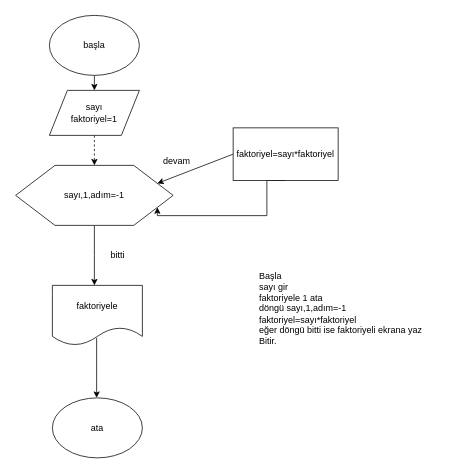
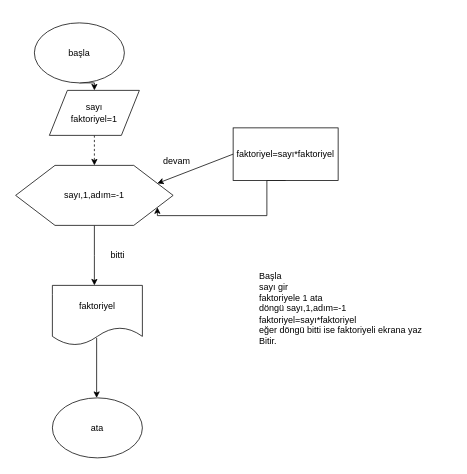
  <mxCell id="0" />
  <mxCell id="1" parent="0" />
  <mxCell id="2" value="&lt;h1&gt;&lt;br&gt;&lt;/h1&gt;&lt;div&gt;Başla&lt;/div&gt;&lt;div&gt;sayı gir&lt;/div&gt;&lt;div&gt;faktoriyele 1 ata&lt;/div&gt;&lt;div&gt;döngü sayı,1,adım=-1&lt;/div&gt;&lt;div&gt;faktoriyel=sayı*faktoriyel&lt;/div&gt;&lt;div&gt;eğer döngü bitti ise faktoriyeli ekrana yaz&lt;/div&gt;&lt;div&gt;Bitir.&lt;/div&gt;&lt;div&gt;&lt;br&gt;&lt;/div&gt;&lt;div&gt;&lt;br&gt;&lt;/div&gt;" style="text;html=1;strokeColor=none;fillColor=none;spacing=5;spacingTop=-20;whiteSpace=wrap;overflow=hidden;rounded=0;" parent="1" vertex="1"><mxGeometry x="340" y="310" width="260" height="220" as="geometry" /></mxCell>
  <mxCell id="3" style="edgeStyle=orthogonalEdgeStyle;rounded=0;orthogonalLoop=1;jettySize=auto;html=1;exitX=0.5;exitY=1;exitDx=0;exitDy=0;entryX=0.5;entryY=0;entryDx=0;entryDy=0;" parent="1" source="4" target="6" edge="1"><mxGeometry relative="1" as="geometry" /></mxCell>
- <mxCell id="4" value="başla" style="ellipse;whiteSpace=wrap;html=1;" parent="1" vertex="1"><mxGeometry x="65" y="20" width="120" height="80" as="geometry" /></mxCell>
+ <mxCell id="4" value="başla" style="ellipse;whiteSpace=wrap;html=1;" parent="1" vertex="1"><mxGeometry x="45" y="30" width="120" height="80" as="geometry" /></mxCell>
  <mxCell id="5" style="edgeStyle=orthogonalEdgeStyle;rounded=0;orthogonalLoop=1;jettySize=auto;html=1;exitX=0.5;exitY=1;exitDx=0;exitDy=0;dashed=1;" parent="1" source="6" target="8" edge="1"><mxGeometry relative="1" as="geometry" /></mxCell>
  <mxCell id="6" value="sayı&lt;br&gt;faktoriyel=1" style="shape=parallelogram;perimeter=parallelogramPerimeter;whiteSpace=wrap;html=1;" parent="1" vertex="1"><mxGeometry x="65" y="120" width="120" height="60" as="geometry" /></mxCell>
  <mxCell id="7" style="edgeStyle=orthogonalEdgeStyle;rounded=0;orthogonalLoop=1;jettySize=auto;html=1;exitX=0.5;exitY=1;exitDx=0;exitDy=0;" parent="1" source="8" edge="1"><mxGeometry relative="1" as="geometry"><mxPoint x="125" y="380" as="targetPoint" /></mxGeometry></mxCell>
  <mxCell id="8" value="sayı,1,adım=-1" style="shape=hexagon;perimeter=hexagonPerimeter2;whiteSpace=wrap;html=1;" parent="1" vertex="1"><mxGeometry x="20" y="220" width="210" height="80" as="geometry" /></mxCell>
  <mxCell id="9" value="devam" style="text;html=1;resizable=0;points=[];autosize=1;align=left;verticalAlign=top;spacingTop=-4;" parent="1" vertex="1"><mxGeometry x="215" y="205" width="50" height="20" as="geometry" /></mxCell>
  <mxCell id="10" style="edgeStyle=orthogonalEdgeStyle;rounded=0;orthogonalLoop=1;jettySize=auto;html=1;exitX=0.5;exitY=1;exitDx=0;exitDy=0;entryX=1;entryY=0.75;entryDx=0;entryDy=0;" parent="1" source="11" target="8" edge="1"><mxGeometry relative="1" as="geometry"><mxPoint x="225" y="287" as="targetPoint" /><Array as="points"><mxPoint x="355" y="287" /><mxPoint x="209" y="287" /></Array></mxGeometry></mxCell>
  <mxCell id="11" value="faktoriyel=sayı*faktoriyel" style="rounded=0;whiteSpace=wrap;html=1;" parent="1" vertex="1"><mxGeometry x="310" y="170" width="140" height="70" as="geometry" /></mxCell>
  <mxCell id="12" value="bitti" style="text;html=1;resizable=0;points=[];autosize=1;align=left;verticalAlign=top;spacingTop=-4;" parent="1" vertex="1"><mxGeometry x="145" y="330" width="30" height="20" as="geometry" /></mxCell>
- <mxCell id="13" value="faktoriyele" style="shape=document;whiteSpace=wrap;html=1;boundedLbl=1;" parent="1" vertex="1"><mxGeometry x="69" y="380" width="120" height="80" as="geometry" /></mxCell>
+ <mxCell id="13" value="faktoriyel" style="shape=document;whiteSpace=wrap;html=1;boundedLbl=1;" parent="1" vertex="1"><mxGeometry x="69" y="380" width="120" height="80" as="geometry" /></mxCell>
  <mxCell id="14" value="" style="endArrow=classic;html=1;exitX=0.492;exitY=0.875;exitDx=0;exitDy=0;exitPerimeter=0;" parent="1" source="13" edge="1"><mxGeometry width="50" height="50" relative="1" as="geometry"><mxPoint x="115" y="500" as="sourcePoint" /><mxPoint x="128" y="530" as="targetPoint" /></mxGeometry></mxCell>
  <mxCell id="15" value="ata" style="ellipse;whiteSpace=wrap;html=1;" parent="1" vertex="1"><mxGeometry x="69" y="530" width="120" height="80" as="geometry" /></mxCell>
  <mxCell id="16" value="" style="endArrow=classic;html=1;exitX=0;exitY=0.5;exitDx=0;exitDy=0;entryX=1;entryY=0.25;entryDx=0;entryDy=0;" parent="1" source="11" target="8" edge="1"><mxGeometry width="50" height="50" relative="1" as="geometry"><mxPoint x="325" y="150" as="sourcePoint" /><mxPoint x="255" y="200" as="targetPoint" /></mxGeometry></mxCell>
